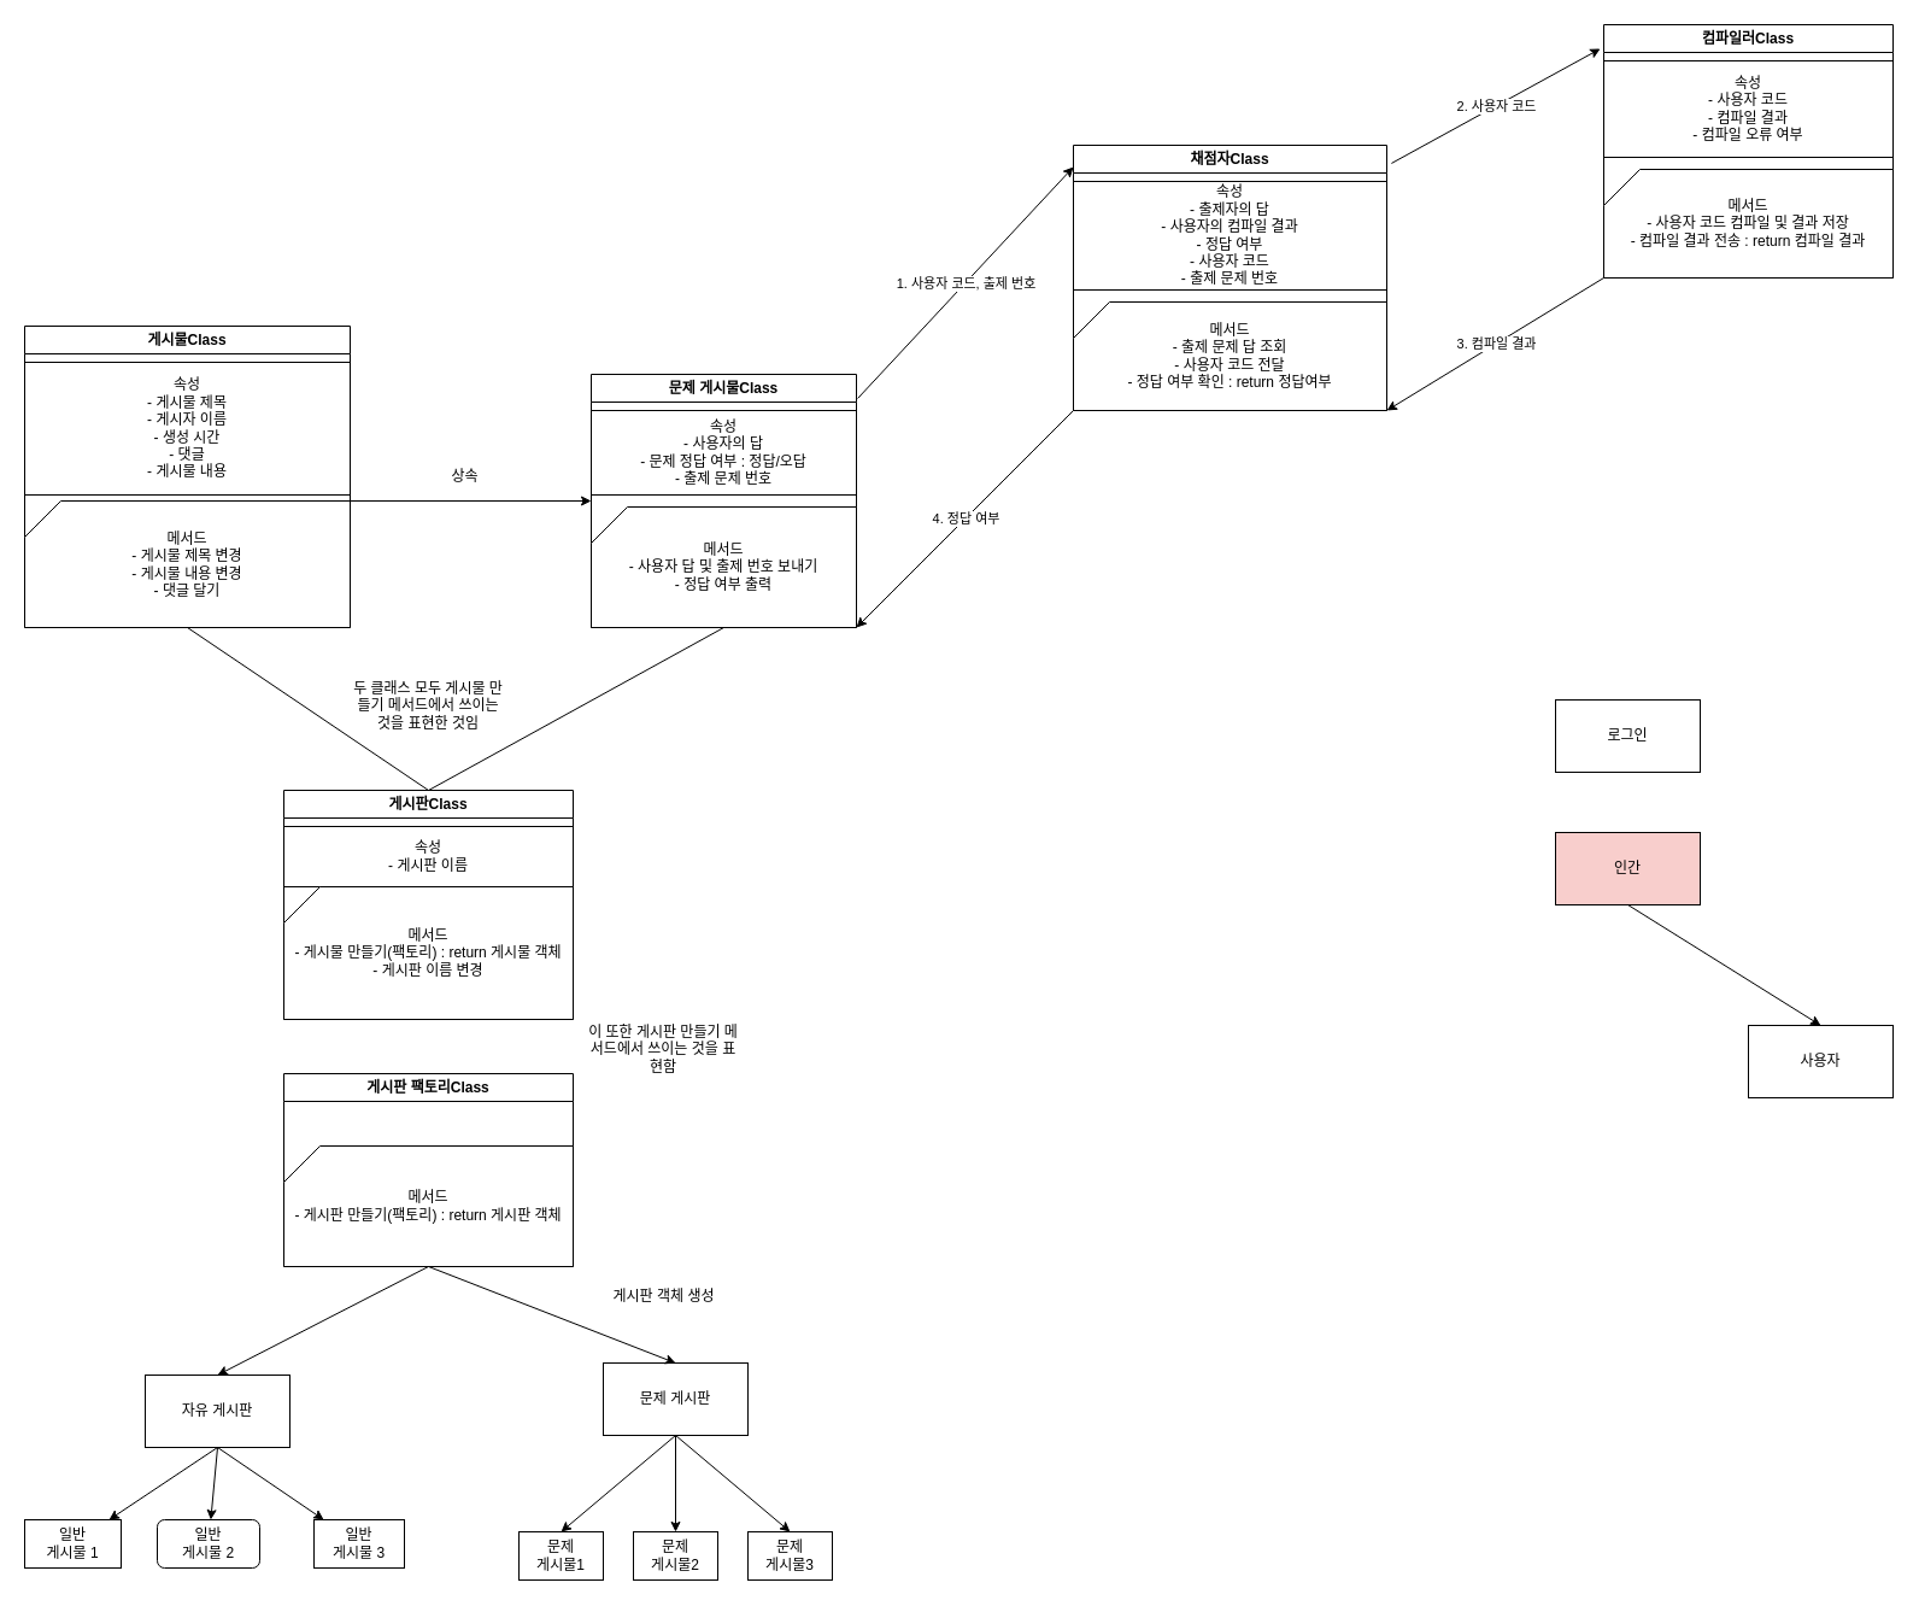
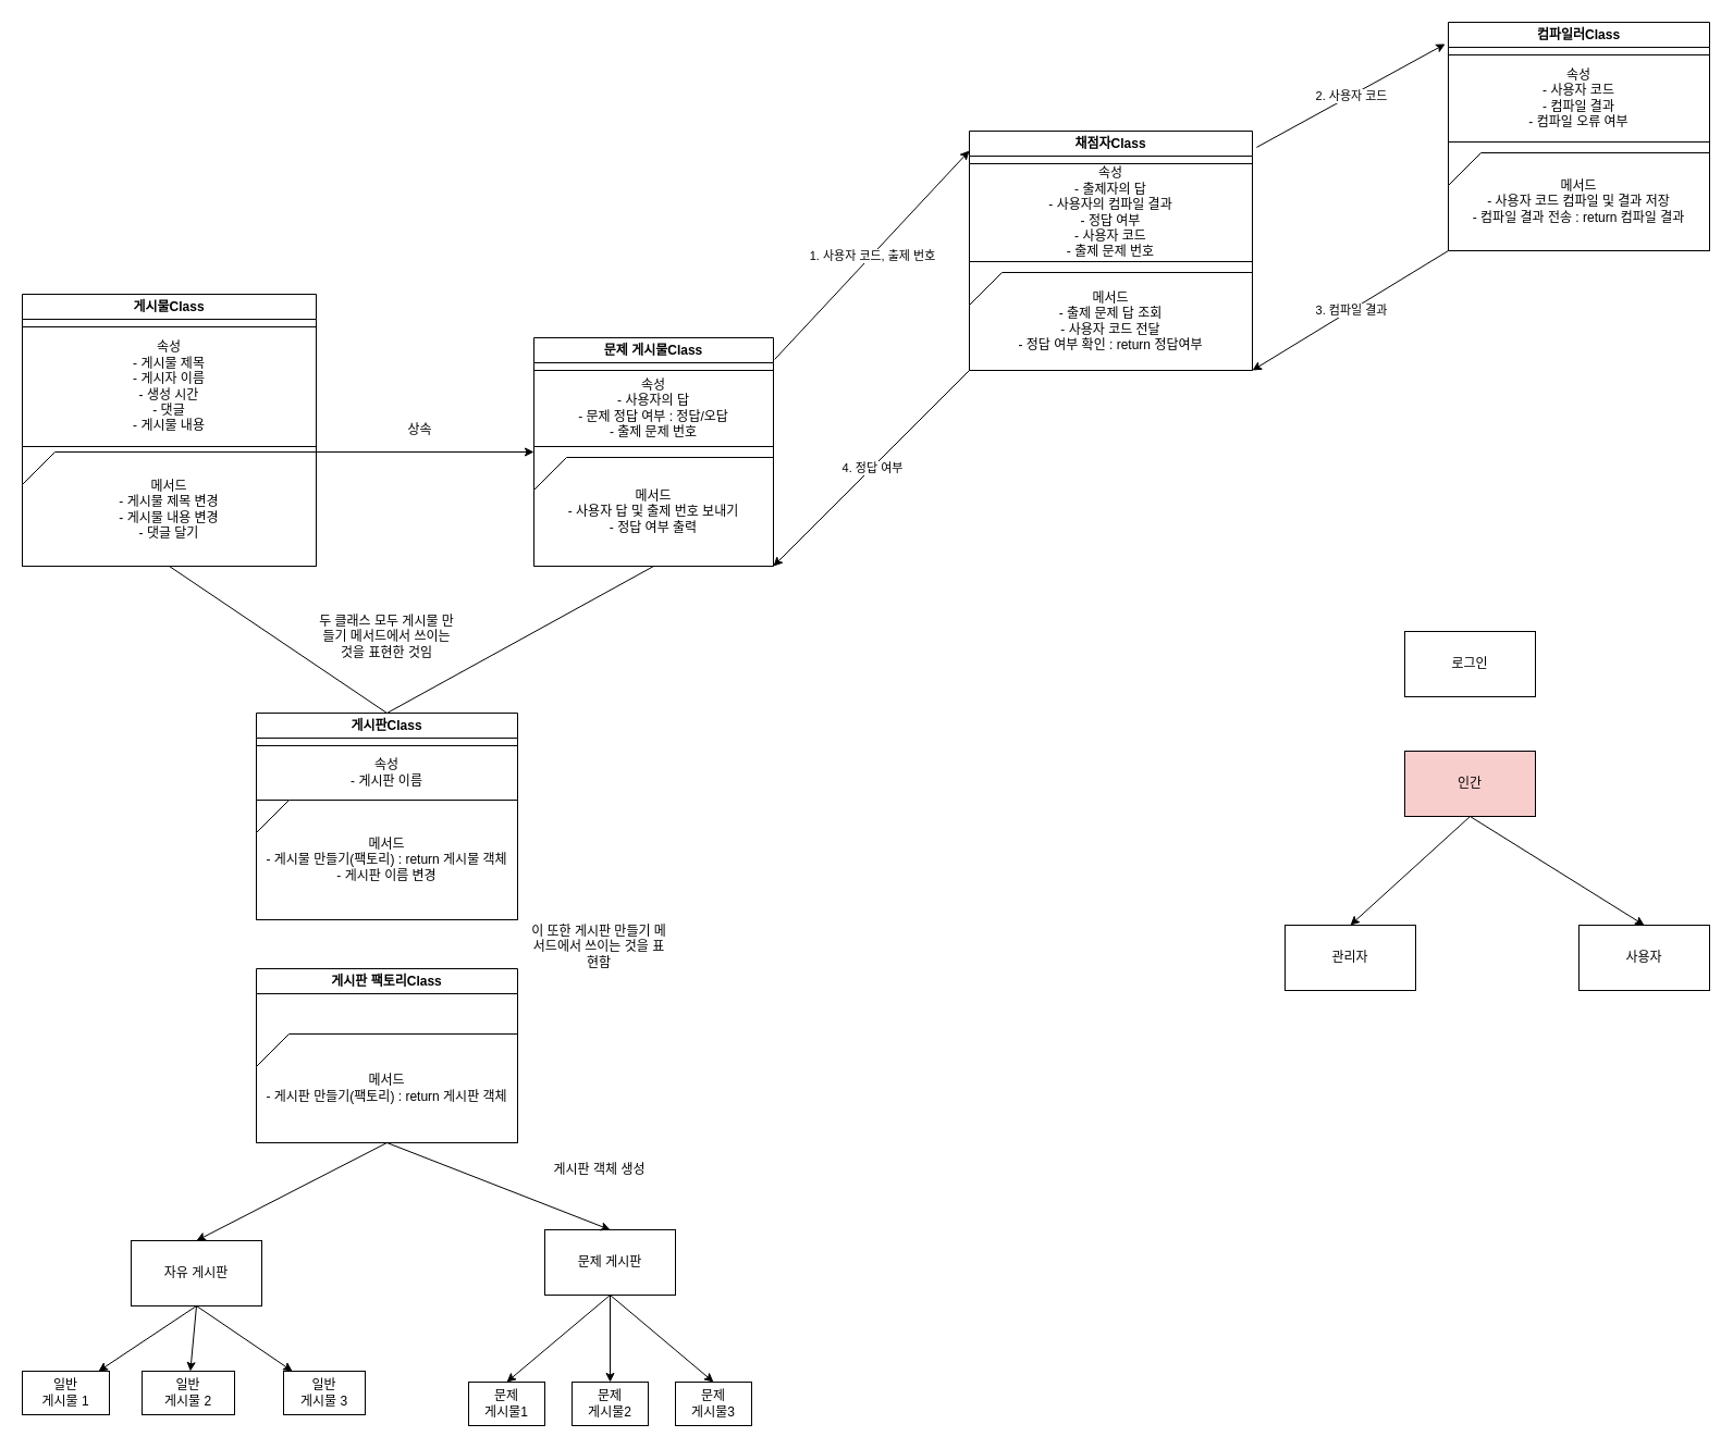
  <mxCell id="0" />
  <mxCell id="1" parent="0" />
+ <mxCell id="2" value="관리자" style="rounded=0;whiteSpace=wrap;html=1;" vertex="1" parent="1"><mxGeometry x="1180" y="850" width="120" height="60" as="geometry" /></mxCell>
  <mxCell id="3" value="사용자" style="rounded=0;whiteSpace=wrap;html=1;" vertex="1" parent="1"><mxGeometry x="1450" y="850" width="120" height="60" as="geometry" /></mxCell>
  <mxCell id="4" value="로그인" style="rounded=0;whiteSpace=wrap;html=1;" vertex="1" parent="1"><mxGeometry x="1290" y="580" width="120" height="60" as="geometry" /></mxCell>
  <mxCell id="5" value="자유 게시판" style="rounded=0;whiteSpace=wrap;html=1;" vertex="1" parent="1"><mxGeometry x="120" y="1140" width="120" height="60" as="geometry" /></mxCell>
  <mxCell id="6" value="문제 게시판" style="rounded=0;whiteSpace=wrap;html=1;" vertex="1" parent="1"><mxGeometry x="500" y="1130" width="120" height="60" as="geometry" /></mxCell>
  <mxCell id="7" value="인간" style="rounded=0;whiteSpace=wrap;html=1;fillColor=#f8cecc;" vertex="1" parent="1"><mxGeometry x="1290" y="690" width="120" height="60" as="geometry" /></mxCell>
  <mxCell id="8" value="" style="endArrow=classic;html=1;rounded=0;exitX=0.5;exitY=1;exitDx=0;exitDy=0;entryX=0.5;entryY=0;entryDx=0;entryDy=0;" edge="1" parent="1" source="7" target="3"><mxGeometry width="50" height="50" relative="1" as="geometry"><mxPoint x="1410" y="710" as="sourcePoint" /><mxPoint x="1460" y="660" as="targetPoint" /></mxGeometry></mxCell>
+ <mxCell id="9" value="" style="endArrow=classic;html=1;rounded=0;exitX=0.5;exitY=1;exitDx=0;exitDy=0;entryX=0.5;entryY=0;entryDx=0;entryDy=0;" edge="1" parent="1" source="7" target="2"><mxGeometry width="50" height="50" relative="1" as="geometry"><mxPoint x="1330" y="720" as="sourcePoint" /><mxPoint x="1380" y="670" as="targetPoint" /></mxGeometry></mxCell>
  <mxCell id="10" value="" style="endArrow=classic;html=1;rounded=0;exitX=0.5;exitY=1;exitDx=0;exitDy=0;entryX=0.5;entryY=0;entryDx=0;entryDy=0;" edge="1" parent="1" source="18" target="6"><mxGeometry width="50" height="50" relative="1" as="geometry"><mxPoint x="350" y="940" as="sourcePoint" /><mxPoint x="670" y="970" as="targetPoint" /></mxGeometry></mxCell>
  <mxCell id="11" value="" style="endArrow=classic;html=1;rounded=0;exitX=0.5;exitY=1;exitDx=0;exitDy=0;entryX=0.5;entryY=0;entryDx=0;entryDy=0;" edge="1" parent="1" source="18" target="5"><mxGeometry width="50" height="50" relative="1" as="geometry"><mxPoint x="350" y="940" as="sourcePoint" /><mxPoint x="670" y="970" as="targetPoint" /></mxGeometry></mxCell>
  <mxCell id="12" value="게시판Class" style="swimlane;whiteSpace=wrap;html=1;" vertex="1" parent="1"><mxGeometry x="235" y="655" width="240" height="190" as="geometry"><mxRectangle x="40" y="190" width="110" height="30" as="alternateBounds" /></mxGeometry></mxCell>
  <mxCell id="13" value="속성&lt;br&gt;- 게시판 이름" style="rounded=0;whiteSpace=wrap;html=1;" vertex="1" parent="12"><mxGeometry y="30" width="240" height="50" as="geometry" /></mxCell>
  <mxCell id="14" value="메서드&lt;br&gt;- 게시물 만들기(팩토리) : return 게시물 객체&lt;br&gt;- 게시판 이름 변경" style="shape=card;whiteSpace=wrap;html=1;" vertex="1" parent="12"><mxGeometry y="80" width="240" height="110" as="geometry" /></mxCell>
  <mxCell id="15" value="게시물Class" style="swimlane;whiteSpace=wrap;html=1;startSize=23;" vertex="1" parent="1"><mxGeometry x="20" y="270" width="270" height="250" as="geometry"><mxRectangle x="40" y="-160" width="110" height="30" as="alternateBounds" /></mxGeometry></mxCell>
  <mxCell id="16" value="속성&lt;br&gt;- 게시물 제목&lt;br&gt;- 게시자 이름&lt;br&gt;- 생성 시간&lt;br&gt;- 댓글&lt;br&gt;- 게시물 내용" style="rounded=0;whiteSpace=wrap;html=1;" vertex="1" parent="15"><mxGeometry y="30" width="270" height="110" as="geometry" /></mxCell>
  <mxCell id="17" value="메서드&lt;br&gt;- 게시물 제목 변경&lt;br&gt;- 게시물 내용 변경&lt;br&gt;- 댓글 달기" style="shape=card;whiteSpace=wrap;html=1;" vertex="1" parent="15"><mxGeometry y="145" width="270" height="105" as="geometry" /></mxCell>
  <mxCell id="18" value="게시판 팩토리Class" style="swimlane;whiteSpace=wrap;html=1;" vertex="1" parent="1"><mxGeometry x="235" y="890" width="240" height="160" as="geometry"><mxRectangle x="20" y="320" width="150" height="30" as="alternateBounds" /></mxGeometry></mxCell>
  <mxCell id="19" value="메서드&lt;br&gt;- 게시판 만들기(팩토리) : return 게시판 객체" style="shape=card;whiteSpace=wrap;html=1;" vertex="1" parent="18"><mxGeometry y="60" width="240" height="100" as="geometry" /></mxCell>
  <mxCell id="20" value="" style="endArrow=none;html=1;rounded=0;exitX=0.5;exitY=0;exitDx=0;exitDy=0;entryX=0.5;entryY=1;entryDx=0;entryDy=0;" edge="1" parent="1" source="12" target="15"><mxGeometry width="50" height="50" relative="1" as="geometry"><mxPoint x="490" y="645" as="sourcePoint" /><mxPoint x="355" y="570" as="targetPoint" /></mxGeometry></mxCell>
  <mxCell id="21" value="게시판 객체 생성" style="text;html=1;align=center;verticalAlign=middle;resizable=0;points=[];autosize=1;strokeColor=none;fillColor=none;" vertex="1" parent="1"><mxGeometry x="495" y="1060" width="110" height="30" as="geometry" /></mxCell>
  <mxCell id="22" value="" style="endArrow=classic;html=1;rounded=0;exitX=0.5;exitY=1;exitDx=0;exitDy=0;entryX=0.5;entryY=0;entryDx=0;entryDy=0;" edge="1" parent="1" source="6" target="26"><mxGeometry width="50" height="50" relative="1" as="geometry"><mxPoint x="630" y="1290" as="sourcePoint" /><mxPoint x="640" y="1260" as="targetPoint" /></mxGeometry></mxCell>
  <mxCell id="23" value="" style="endArrow=classic;html=1;rounded=0;exitX=0.5;exitY=1;exitDx=0;exitDy=0;entryX=0.5;entryY=0;entryDx=0;entryDy=0;" edge="1" parent="1" source="6" target="25"><mxGeometry width="50" height="50" relative="1" as="geometry"><mxPoint x="475" y="1300" as="sourcePoint" /><mxPoint x="510" y="1270" as="targetPoint" /></mxGeometry></mxCell>
  <mxCell id="24" value="" style="endArrow=classic;html=1;rounded=0;exitX=0.5;exitY=1;exitDx=0;exitDy=0;entryX=0.5;entryY=0;entryDx=0;entryDy=0;" edge="1" parent="1" source="6" target="27"><mxGeometry width="50" height="50" relative="1" as="geometry"><mxPoint x="600" y="1330" as="sourcePoint" /><mxPoint x="570" y="1270" as="targetPoint" /></mxGeometry></mxCell>
  <mxCell id="25" value="문제 &lt;br&gt;게시물1" style="rounded=0;whiteSpace=wrap;html=1;" vertex="1" parent="1"><mxGeometry x="430" y="1270" width="70" height="40" as="geometry" /></mxCell>
  <mxCell id="26" value="문제&lt;br&gt;게시물3" style="rounded=0;whiteSpace=wrap;html=1;" vertex="1" parent="1"><mxGeometry x="620" y="1270" width="70" height="40" as="geometry" /></mxCell>
  <mxCell id="27" value="문제&lt;br&gt;게시물2" style="rounded=0;whiteSpace=wrap;html=1;" vertex="1" parent="1"><mxGeometry x="525" y="1270" width="70" height="40" as="geometry" /></mxCell>
  <mxCell id="28" value="문제 게시물Class" style="swimlane;whiteSpace=wrap;html=1;" vertex="1" parent="1"><mxGeometry x="490" y="310" width="220" height="210" as="geometry" /></mxCell>
  <mxCell id="29" value="메서드&lt;br&gt;- 사용자 답 및 출제 번호 보내기&lt;br&gt;- 정답 여부 출력" style="shape=card;whiteSpace=wrap;html=1;" vertex="1" parent="28"><mxGeometry y="110" width="220" height="100" as="geometry" /></mxCell>
  <mxCell id="30" value="속성&lt;br&gt;- 사용자의 답&lt;br&gt;- 문제 정답 여부 : 정답/오답&lt;br&gt;- 출제 문제 번호" style="rounded=0;whiteSpace=wrap;html=1;" vertex="1" parent="28"><mxGeometry y="30" width="220" height="70" as="geometry" /></mxCell>
  <mxCell id="31" value="" style="endArrow=classic;html=1;rounded=0;exitX=1;exitY=0;exitDx=0;exitDy=0;exitPerimeter=0;entryX=0;entryY=0.5;entryDx=0;entryDy=0;" edge="1" parent="1" source="17" target="28"><mxGeometry width="50" height="50" relative="1" as="geometry"><mxPoint x="410" y="430" as="sourcePoint" /><mxPoint x="460" y="380" as="targetPoint" /></mxGeometry></mxCell>
  <mxCell id="32" value="상속" style="text;html=1;align=center;verticalAlign=middle;resizable=0;points=[];autosize=1;strokeColor=none;fillColor=none;" vertex="1" parent="1"><mxGeometry x="360" y="380" width="50" height="30" as="geometry" /></mxCell>
  <mxCell id="33" value="" style="endArrow=none;html=1;rounded=0;exitX=0.5;exitY=0;exitDx=0;exitDy=0;entryX=0.5;entryY=1;entryDx=0;entryDy=0;" edge="1" parent="1" source="12" target="28"><mxGeometry width="50" height="50" relative="1" as="geometry"><mxPoint x="555" y="610" as="sourcePoint" /><mxPoint x="605" y="560" as="targetPoint" /></mxGeometry></mxCell>
  <mxCell id="34" value="" style="endArrow=classic;html=1;rounded=0;exitX=0.5;exitY=1;exitDx=0;exitDy=0;" edge="1" parent="1" source="5" target="37"><mxGeometry width="50" height="50" relative="1" as="geometry"><mxPoint x="170" y="1290" as="sourcePoint" /><mxPoint x="100" y="1250" as="targetPoint" /></mxGeometry></mxCell>
  <mxCell id="35" value="" style="endArrow=classic;html=1;rounded=0;exitX=0.5;exitY=1;exitDx=0;exitDy=0;" edge="1" parent="1" source="5" target="39"><mxGeometry width="50" height="50" relative="1" as="geometry"><mxPoint x="290" y="1220" as="sourcePoint" /><mxPoint x="250" y="1250" as="targetPoint" /></mxGeometry></mxCell>
  <mxCell id="36" value="" style="endArrow=classic;html=1;rounded=0;exitX=0.5;exitY=1;exitDx=0;exitDy=0;" edge="1" parent="1" source="5" target="38"><mxGeometry width="50" height="50" relative="1" as="geometry"><mxPoint x="250" y="1270" as="sourcePoint" /><mxPoint x="180" y="1250" as="targetPoint" /></mxGeometry></mxCell>
  <mxCell id="37" value="일반&lt;br&gt;게시물 1" style="rounded=0;whiteSpace=wrap;html=1;" vertex="1" parent="1"><mxGeometry x="20" y="1260" width="80" height="40" as="geometry" /></mxCell>
- <mxCell id="38" value="일반&lt;br&gt;게시물 2" style="whiteSpace=wrap;html=1;rounded=1;" vertex="1" parent="1"><mxGeometry x="130" y="1260" width="85" height="40" as="geometry" /></mxCell>
+ <mxCell id="38" value="일반&lt;br&gt;게시물 2" style="rounded=0;whiteSpace=wrap;html=1;" vertex="1" parent="1"><mxGeometry x="130" y="1260" width="85" height="40" as="geometry" /></mxCell>
  <mxCell id="39" value="일반&lt;br&gt;게시물 3" style="rounded=0;whiteSpace=wrap;html=1;" vertex="1" parent="1"><mxGeometry y="1260" width="75" height="40" as="geometry" x="260" /></mxCell>
  <mxCell id="40" value="두 클래스 모두 게시물 만들기 메서드에서 쓰이는 것을 표현한 것임" style="text;html=1;strokeColor=none;fillColor=none;align=center;verticalAlign=middle;whiteSpace=wrap;rounded=0;" vertex="1" parent="1"><mxGeometry x="290" y="570" width="130" height="30" as="geometry" /></mxCell>
  <mxCell id="41" value="이 또한 게시판 만들기 메서드에서 쓰이는 것을 표현함" style="text;html=1;strokeColor=none;fillColor=none;align=center;verticalAlign=middle;whiteSpace=wrap;rounded=0;" vertex="1" parent="1"><mxGeometry x="485" y="845" width="130" height="50" as="geometry" /></mxCell>
  <mxCell id="42" value="컴파일러Class" style="swimlane;whiteSpace=wrap;html=1;" vertex="1" parent="1"><mxGeometry x="1330" y="20" width="240" height="210" as="geometry" /></mxCell>
  <mxCell id="43" value="속성&lt;br&gt;- 사용자 코드&lt;br&gt;- 컴파일 결과&lt;br&gt;- 컴파일 오류 여부" style="whiteSpace=wrap;html=1;" vertex="1" parent="42"><mxGeometry y="30" width="240" height="80" as="geometry" /></mxCell>
  <mxCell id="44" value="메서드&lt;br&gt;- 사용자 코드 컴파일 및 결과 저장&lt;br&gt;- 컴파일 결과 전송 : return 컴파일 결과" style="shape=card;whiteSpace=wrap;html=1;" vertex="1" parent="42"><mxGeometry y="120" width="240" height="90" as="geometry" /></mxCell>
  <mxCell id="45" value="채점자Class" style="swimlane;whiteSpace=wrap;html=1;" vertex="1" parent="1"><mxGeometry x="890" y="120" width="260" height="220" as="geometry" /></mxCell>
  <mxCell id="46" value="속성&lt;br&gt;- 출제자의 답&lt;br&gt;- 사용자의 컴파일 결과&lt;br&gt;- 정답 여부&lt;br&gt;- 사용자 코드&lt;br&gt;- 출제 문제 번호" style="rounded=0;whiteSpace=wrap;html=1;" vertex="1" parent="45"><mxGeometry y="30" width="260" height="90" as="geometry" /></mxCell>
  <mxCell id="47" value="메서드&lt;br&gt;- 출제 문제 답 조회&lt;br&gt;- 사용자 코드 전달&lt;br&gt;- 정답 여부 확인 : return 정답여부" style="shape=card;whiteSpace=wrap;html=1;" vertex="1" parent="45"><mxGeometry y="130" width="260" height="90" as="geometry" /></mxCell>
  <mxCell id="48" value="" style="endArrow=classic;html=1;rounded=0;exitX=1.005;exitY=0.095;exitDx=0;exitDy=0;exitPerimeter=0;entryX=0;entryY=0.082;entryDx=0;entryDy=0;entryPerimeter=0;" edge="1" parent="1" source="28" target="45"><mxGeometry relative="1" as="geometry"><mxPoint x="740" y="390" as="sourcePoint" /><mxPoint x="840" y="390" as="targetPoint" /></mxGeometry></mxCell>
  <mxCell id="49" value="1. 사용자 코드, 출제 번호" style="edgeLabel;resizable=0;html=1;align=center;verticalAlign=middle;" connectable="0" vertex="1" parent="48"><mxGeometry relative="1" as="geometry" /></mxCell>
  <mxCell id="50" value="" style="endArrow=classic;html=1;rounded=0;exitX=1.015;exitY=0.068;exitDx=0;exitDy=0;exitPerimeter=0;entryX=-0.012;entryY=0.095;entryDx=0;entryDy=0;entryPerimeter=0;" edge="1" parent="1" source="45" target="42"><mxGeometry relative="1" as="geometry"><mxPoint x="1180" y="100" as="sourcePoint" /><mxPoint x="1280" y="100" as="targetPoint" /></mxGeometry></mxCell>
  <mxCell id="51" value="2. 사용자 코드" style="edgeLabel;resizable=0;html=1;align=center;verticalAlign=middle;" connectable="0" vertex="1" parent="50"><mxGeometry relative="1" as="geometry" /></mxCell>
  <mxCell id="52" value="" style="endArrow=classic;html=1;rounded=0;exitX=0;exitY=1;exitDx=0;exitDy=0;entryX=1;entryY=1;entryDx=0;entryDy=0;entryPerimeter=0;" edge="1" parent="1" source="42" target="47"><mxGeometry relative="1" as="geometry"><mxPoint x="1360" y="350" as="sourcePoint" /><mxPoint x="1460" y="350" as="targetPoint" /></mxGeometry></mxCell>
  <mxCell id="53" value="3. 컴파일 결과" style="edgeLabel;resizable=0;html=1;align=center;verticalAlign=middle;" connectable="0" vertex="1" parent="52"><mxGeometry relative="1" as="geometry" /></mxCell>
  <mxCell id="54" value="" style="endArrow=classic;html=1;rounded=0;exitX=0;exitY=1;exitDx=0;exitDy=0;entryX=1;entryY=1;entryDx=0;entryDy=0;" edge="1" parent="1" source="45" target="28"><mxGeometry relative="1" as="geometry"><mxPoint x="860" y="440" as="sourcePoint" /><mxPoint x="960" y="440" as="targetPoint" /></mxGeometry></mxCell>
  <mxCell id="55" value="4. 정답 여부" style="edgeLabel;resizable=0;html=1;align=center;verticalAlign=middle;" connectable="0" vertex="1" parent="54"><mxGeometry relative="1" as="geometry" /></mxCell>
